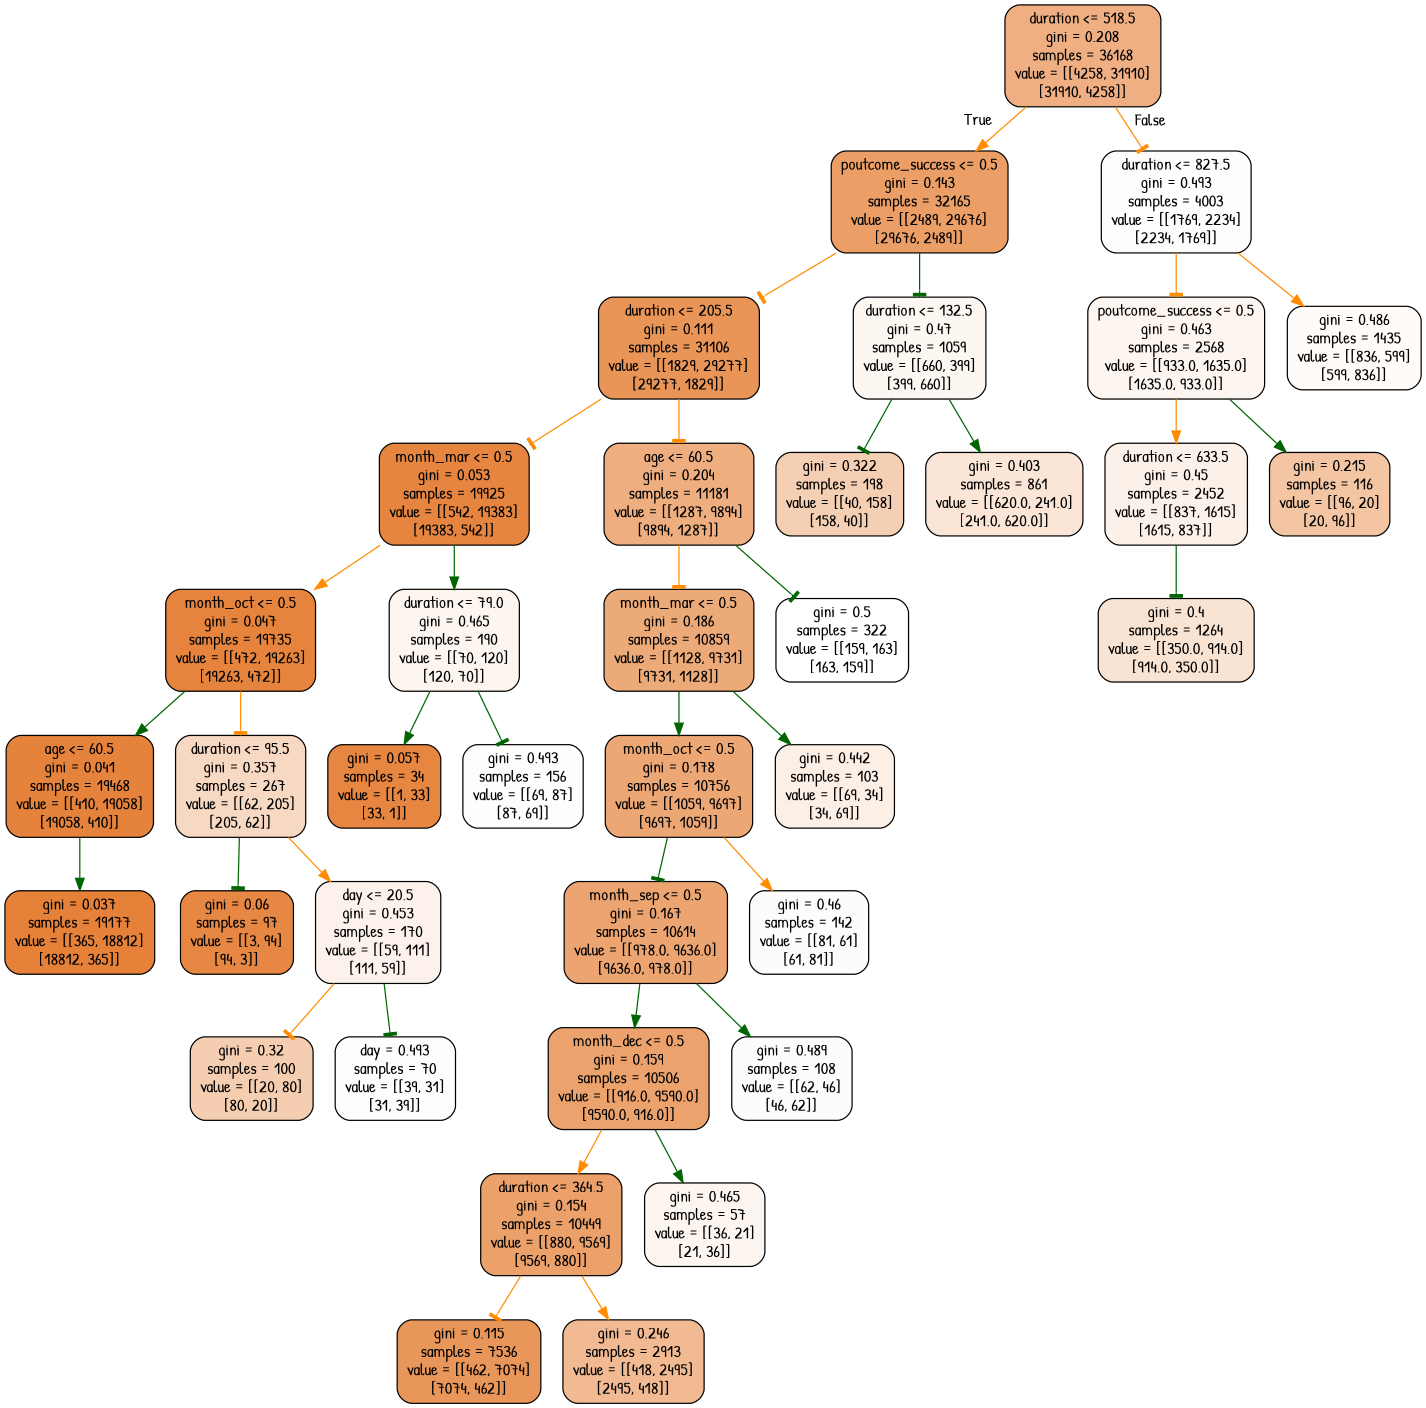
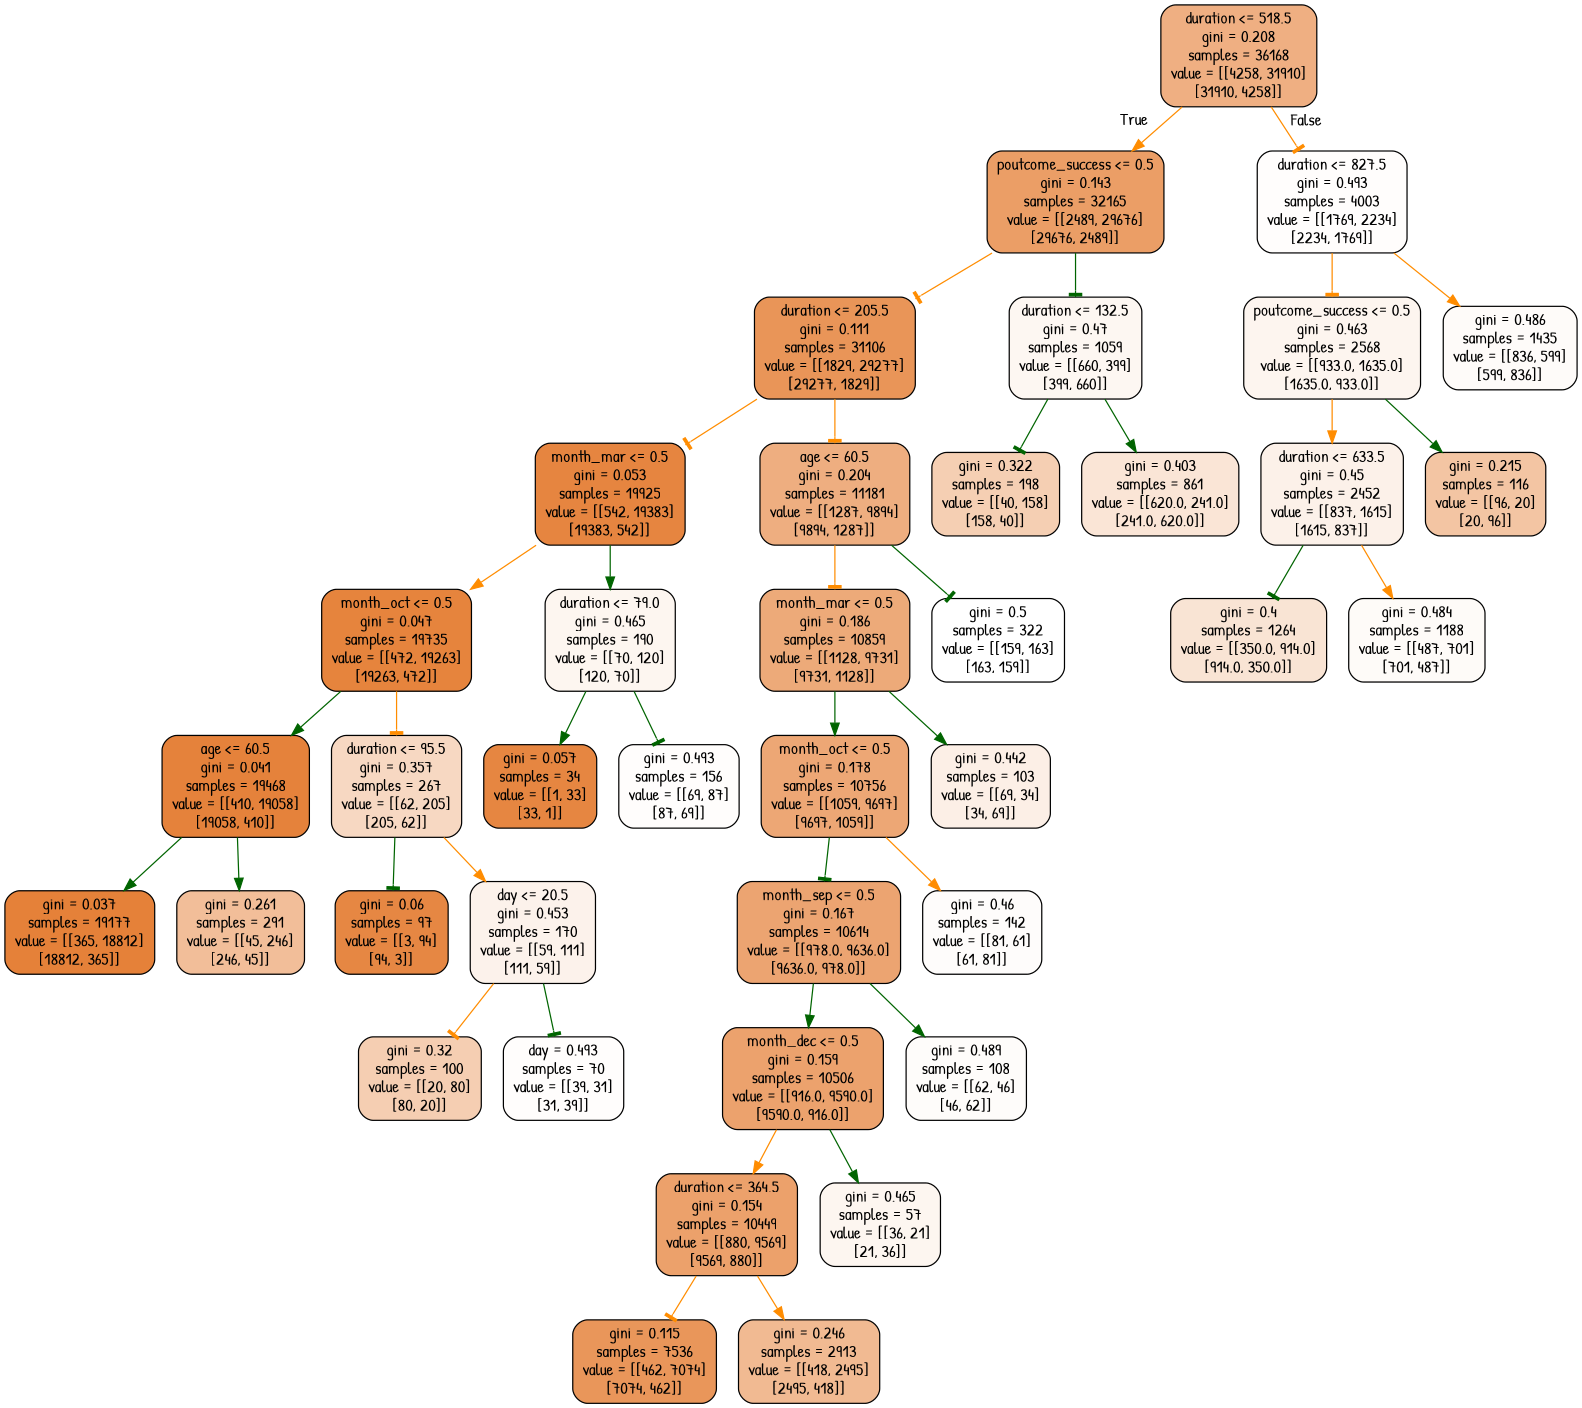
  digraph {
    fontname="Patrick Hand"
    node [color=black fillcolor="#fffdfc" fontname="Patrick Hand" shape=box style="filled, rounded"]
    edge [arrowhead=normal color=darkgreen fontname="Patrick Hand"]
    n1 [fillcolor="#efaf82" label="duration <= 518.5\ngini = 0.208\nsamples = 36168\nvalue = [[4258, 31910]\n[31910, 4258]]"]
    n2 [fillcolor="#eb9e66" label="poutcome_success <= 0.5\ngini = 0.143\nsamples = 32165\nvalue = [[2489, 29676]\n[29676, 2489]]"]
    n3 [label="duration <= 827.5\ngini = 0.493\nsamples = 4003\nvalue = [[1769, 2234]\n[2234, 1769]]"]
    n4 [fillcolor="#e99558" label="duration <= 205.5\ngini = 0.111\nsamples = 31106\nvalue = [[1829, 29277]\n[29277, 1829]]"]
    n5 [fillcolor="#fdf7f2" label="duration <= 132.5\ngini = 0.47\nsamples = 1059\nvalue = [[660, 399]\n[399, 660]]"]
    n6 [fillcolor="#fdf5ef" label="poutcome_success <= 0.5\ngini = 0.463\nsamples = 2568\nvalue = [[933.0, 1635.0]\n[1635.0, 933.0]]"]
    n7 [fillcolor="#fefbf9" label="gini = 0.486\nsamples = 1435\nvalue = [[836, 599]\n[599, 836]]"]
    n8 [fillcolor="#e68540" label="month_mar <= 0.5\ngini = 0.053\nsamples = 19925\nvalue = [[542, 19383]\n[19383, 542]]"]
    n9 [fillcolor="#eeae80" label="age <= 60.5\ngini = 0.204\nsamples = 11181\nvalue = [[1287, 9894]\n[9894, 1287]]"]
    n10 [fillcolor="#f5cfb3" label="gini = 0.322\nsamples = 198\nvalue = [[40, 158]\n[158, 40]]"]
    n11 [fillcolor="#fae5d6" label="gini = 0.403\nsamples = 861\nvalue = [[620.0, 241.0]\n[241.0, 620.0]]"]
    n12 [fillcolor="#e6843d" label="month_oct <= 0.5\ngini = 0.047\nsamples = 19735\nvalue = [[472, 19263]\n[19263, 472]]"]
    n13 [fillcolor="#fdf6f0" label="duration <= 79.0\ngini = 0.465\nsamples = 190\nvalue = [[70, 120]\n[120, 70]]"]
    n14 [fillcolor="#edaa79" label="month_mar <= 0.5\ngini = 0.186\nsamples = 10859\nvalue = [[1128, 9731]\n[9731, 1128]]"]
    n15 [fillcolor="#ffffff" label="gini = 0.5\nsamples = 322\nvalue = [[159, 163]\n[163, 159]]"]
    n16 [fillcolor="#e5823b" label="age <= 60.5\ngini = 0.041\nsamples = 19468\nvalue = [[410, 19058]\n[19058, 410]]"]
    n17 [fillcolor="#f7d8c2" label="duration <= 95.5\ngini = 0.357\nsamples = 267\nvalue = [[62, 205]\n[205, 62]]"]
    n18 [fillcolor="#e68641" label="gini = 0.057\nsamples = 34\nvalue = [[1, 33]\n[33, 1]]"]
    n19 [label="gini = 0.493\nsamples = 156\nvalue = [[69, 87]\n[87, 69]]"]
    n20 [fillcolor="#e58139" label="gini = 0.037\nsamples = 19177\nvalue = [[365, 18812]\n[18812, 365]]"]
+   n21 [fillcolor="#f2be99" label="gini = 0.261\nsamples = 291\nvalue = [[45, 246]\n[246, 45]]"]
    n22 [fillcolor="#e68743" label="gini = 0.06\nsamples = 97\nvalue = [[3, 94]\n[94, 3]]"]
    n23 [fillcolor="#fcf2eb" label="day <= 20.5\ngini = 0.453\nsamples = 170\nvalue = [[59, 111]\n[111, 59]]"]
    n24 [fillcolor="#f5ceb2" label="gini = 0.32\nsamples = 100\nvalue = [[20, 80]\n[80, 20]]"]
    n25 [label="day = 0.493\nsamples = 70\nvalue = [[39, 31]\n[31, 39]]"]
    n26 [fillcolor="#eda775" label="month_oct <= 0.5\ngini = 0.178\nsamples = 10756\nvalue = [[1059, 9697]\n[9697, 1059]]"]
    n27 [fillcolor="#fcefe6" label="gini = 0.442\nsamples = 103\nvalue = [[69, 34]\n[34, 69]]"]
    n28 [fillcolor="#eca471" label="month_sep <= 0.5\ngini = 0.167\nsamples = 10614\nvalue = [[978.0, 9636.0]\n[9636.0, 978.0]]"]
    n29 [fillcolor="#fefcfb" label="gini = 0.46\nsamples = 142\nvalue = [[81, 61]\n[61, 81]]"]
    n30 [fillcolor="#eca26d" label="month_dec <= 0.5\ngini = 0.159\nsamples = 10506\nvalue = [[916.0, 9590.0]\n[9590.0, 916.0]]"]
    n31 [fillcolor="#fefcfa" label="gini = 0.489\nsamples = 108\nvalue = [[62, 46]\n[46, 62]]"]
    n32 [fillcolor="#eca16b" label="duration <= 364.5\ngini = 0.154\nsamples = 10449\nvalue = [[880, 9569]\n[9569, 880]]"]
    n33 [fillcolor="#fdf6f0" label="gini = 0.465\nsamples = 57\nvalue = [[36, 21]\n[21, 36]]"]
    n34 [fillcolor="#e9965a" label="gini = 0.115\nsamples = 7536\nvalue = [[462, 7074]\n[7074, 462]]"]
    n35 [fillcolor="#f1ba92" label="gini = 0.246\nsamples = 2913\nvalue = [[418, 2495]\n[2495, 418]]"]
    n36 [fillcolor="#fcf1e9" label="duration <= 633.5\ngini = 0.45\nsamples = 2452\nvalue = [[837, 1615]\n[1615, 837]]"]
    n37 [fillcolor="#f3c5a3" label="gini = 0.215\nsamples = 116\nvalue = [[96, 20]\n[20, 96]]"]
    n38 [fillcolor="#f9e4d4" label="gini = 0.4\nsamples = 1264\nvalue = [[350.0, 914.0]\n[914.0, 350.0]]"]
+   n39 [fillcolor="#fefbf8" label="gini = 0.484\nsamples = 1188\nvalue = [[487, 701]\n[701, 487]]"]
    n1 -> n2 [color=darkorange headlabel=True labelangle=45 labeldistance=2.5]
    n1 -> n3 [arrowhead=tee color=darkorange headlabel=False labelangle=-45 labeldistance=2.5]
    n2 -> n4 [arrowhead=tee color=darkorange]
    n2 -> n5 [arrowhead=tee]
    n3 -> n6 [arrowhead=tee color=darkorange]
    n3 -> n7 [color=darkorange]
    n4 -> n8 [arrowhead=tee color=darkorange]
    n4 -> n9 [arrowhead=tee color=darkorange]
    n5 -> n10 [arrowhead=tee]
    n5 -> n11
    n6 -> n36 [color=darkorange]
    n6 -> n37
    n8 -> n12 [color=darkorange]
    n8 -> n13
    n9 -> n14 [arrowhead=tee color=darkorange]
    n9 -> n15 [arrowhead=tee]
    n12 -> n16
    n12 -> n17 [arrowhead=tee color=darkorange]
    n13 -> n18
    n13 -> n19 [arrowhead=tee]
    n14 -> n26
    n14 -> n27
    n16 -> n20
+   n16 -> n21
    n17 -> n22 [arrowhead=tee]
    n17 -> n23 [color=darkorange]
    n23 -> n24 [arrowhead=tee color=darkorange]
    n23 -> n25 [arrowhead=tee]
    n26 -> n28 [arrowhead=tee]
    n26 -> n29 [color=darkorange]
    n28 -> n30
    n28 -> n31
    n30 -> n32 [color=darkorange]
    n30 -> n33
    n32 -> n34 [arrowhead=tee color=darkorange]
    n32 -> n35 [color=darkorange]
    n36 -> n38 [arrowhead=tee]
+   n36 -> n39 [color=darkorange]
  }
